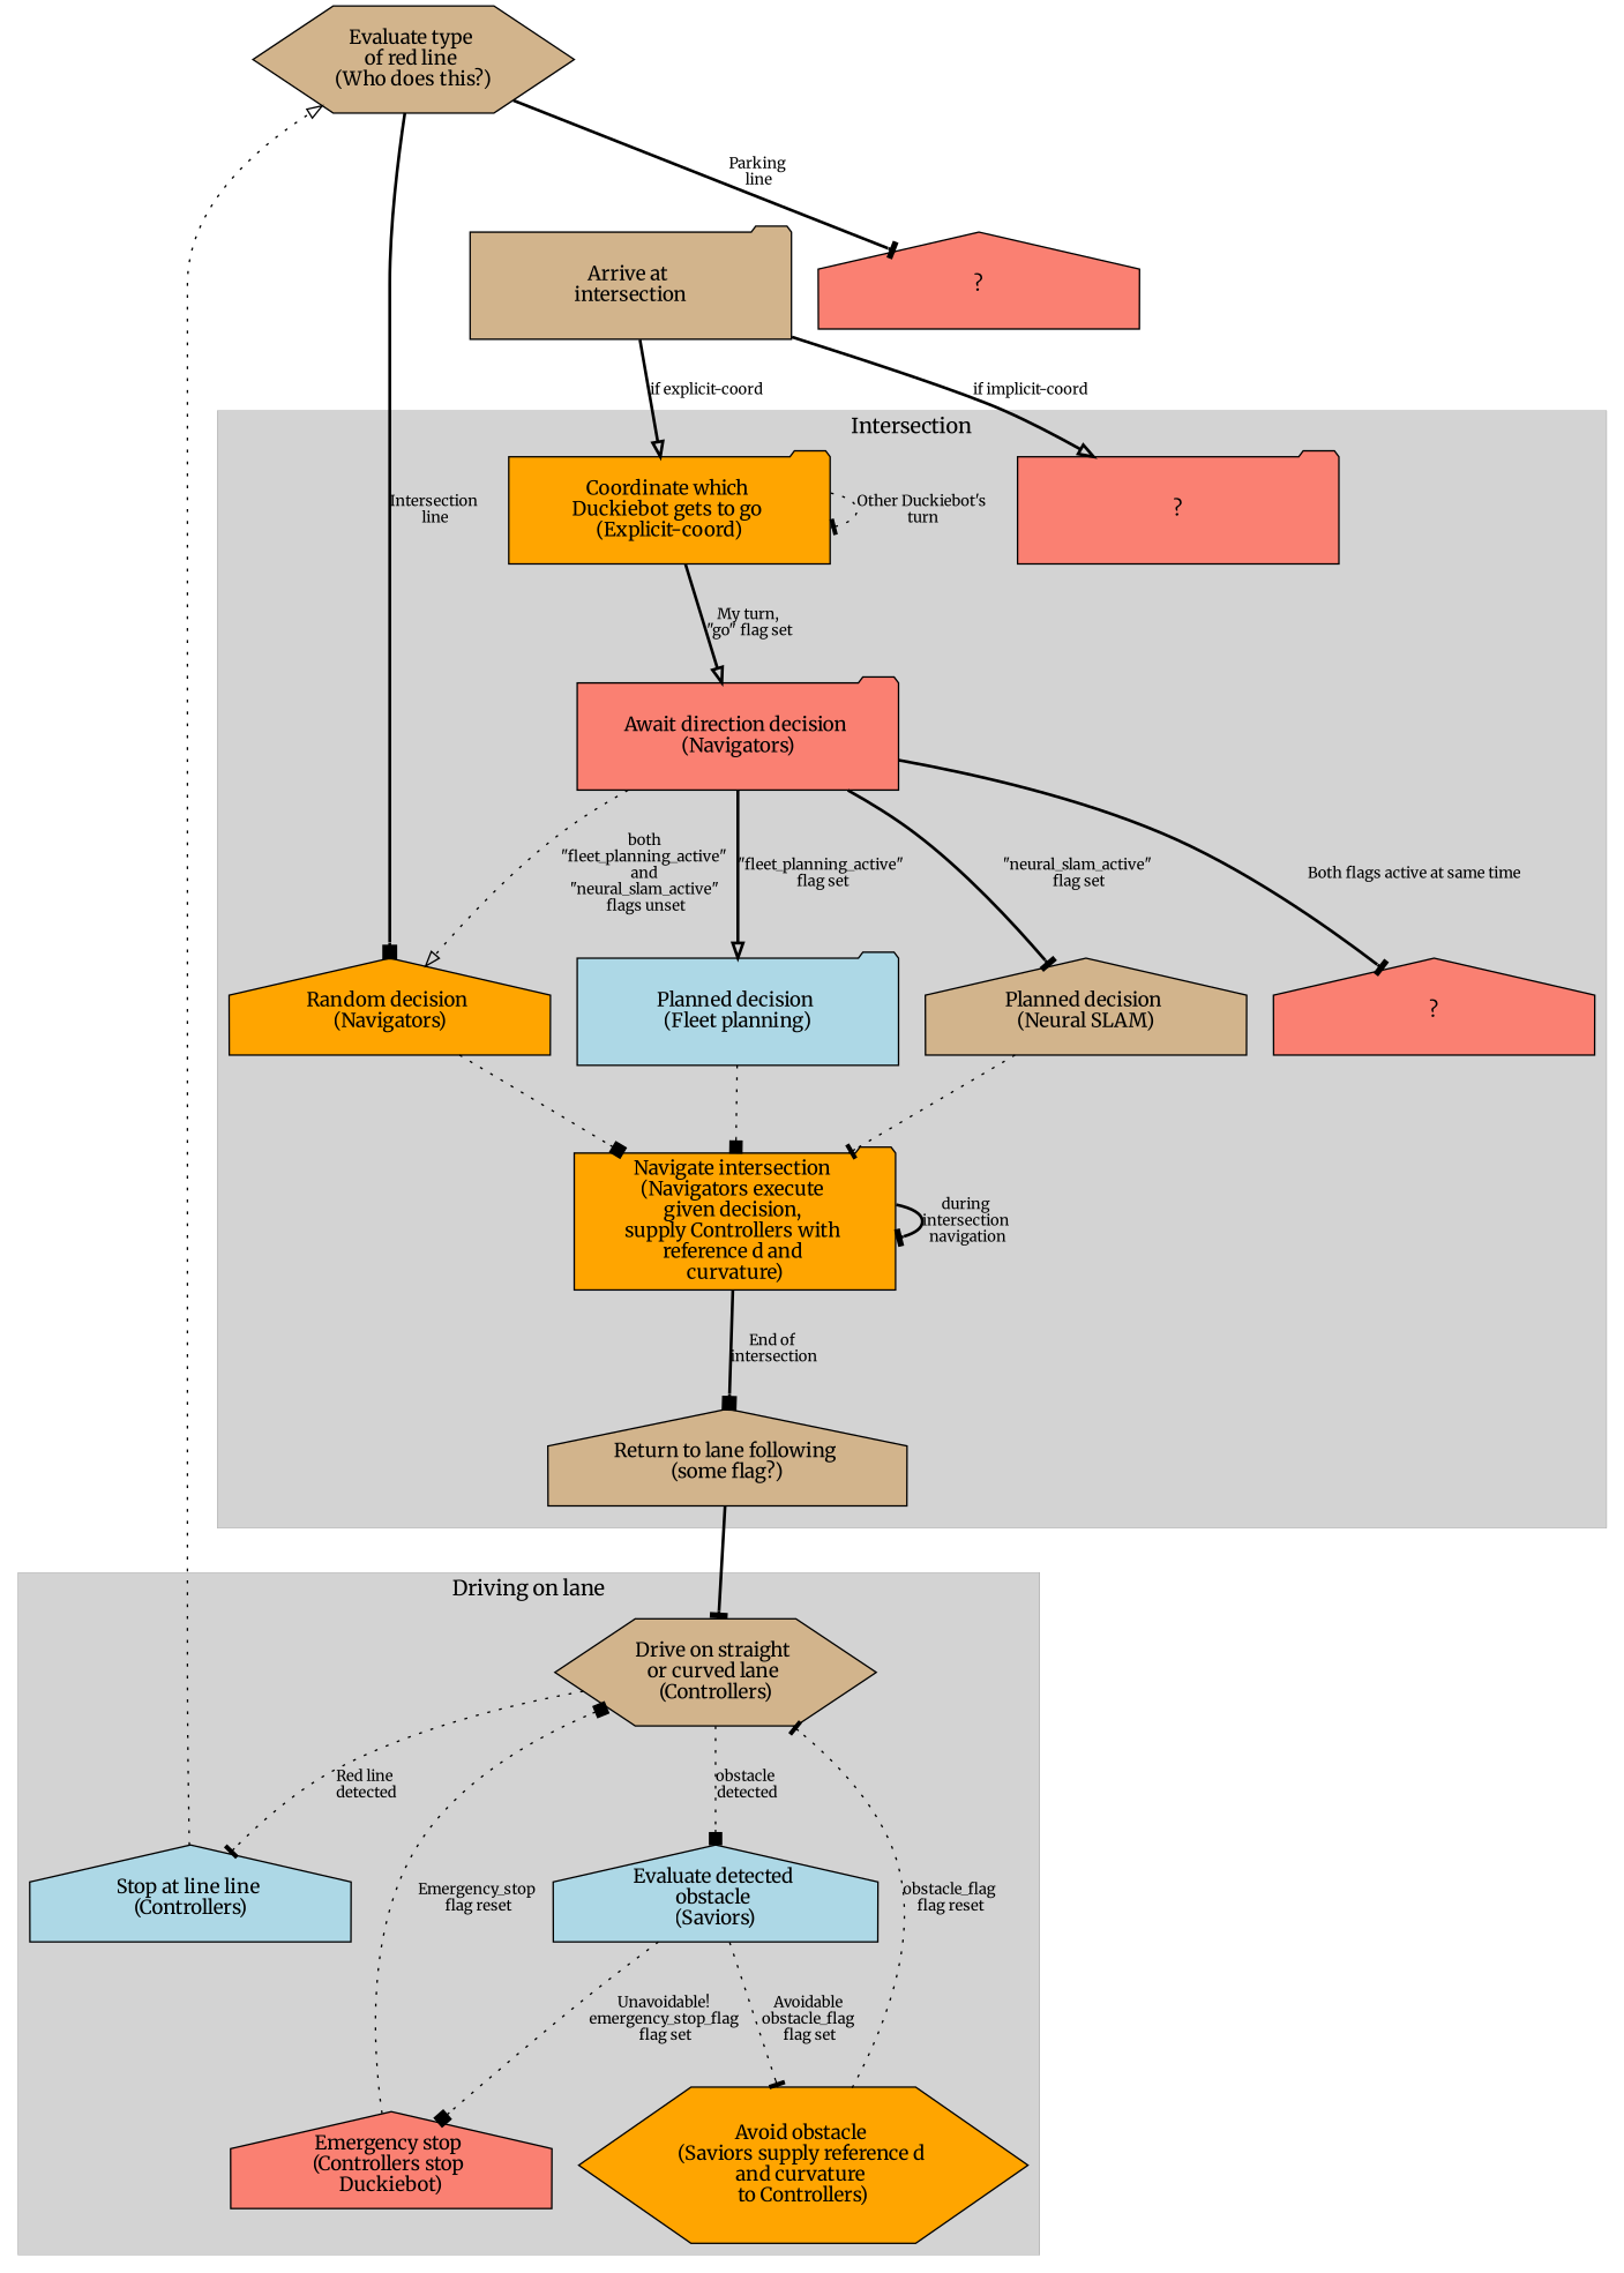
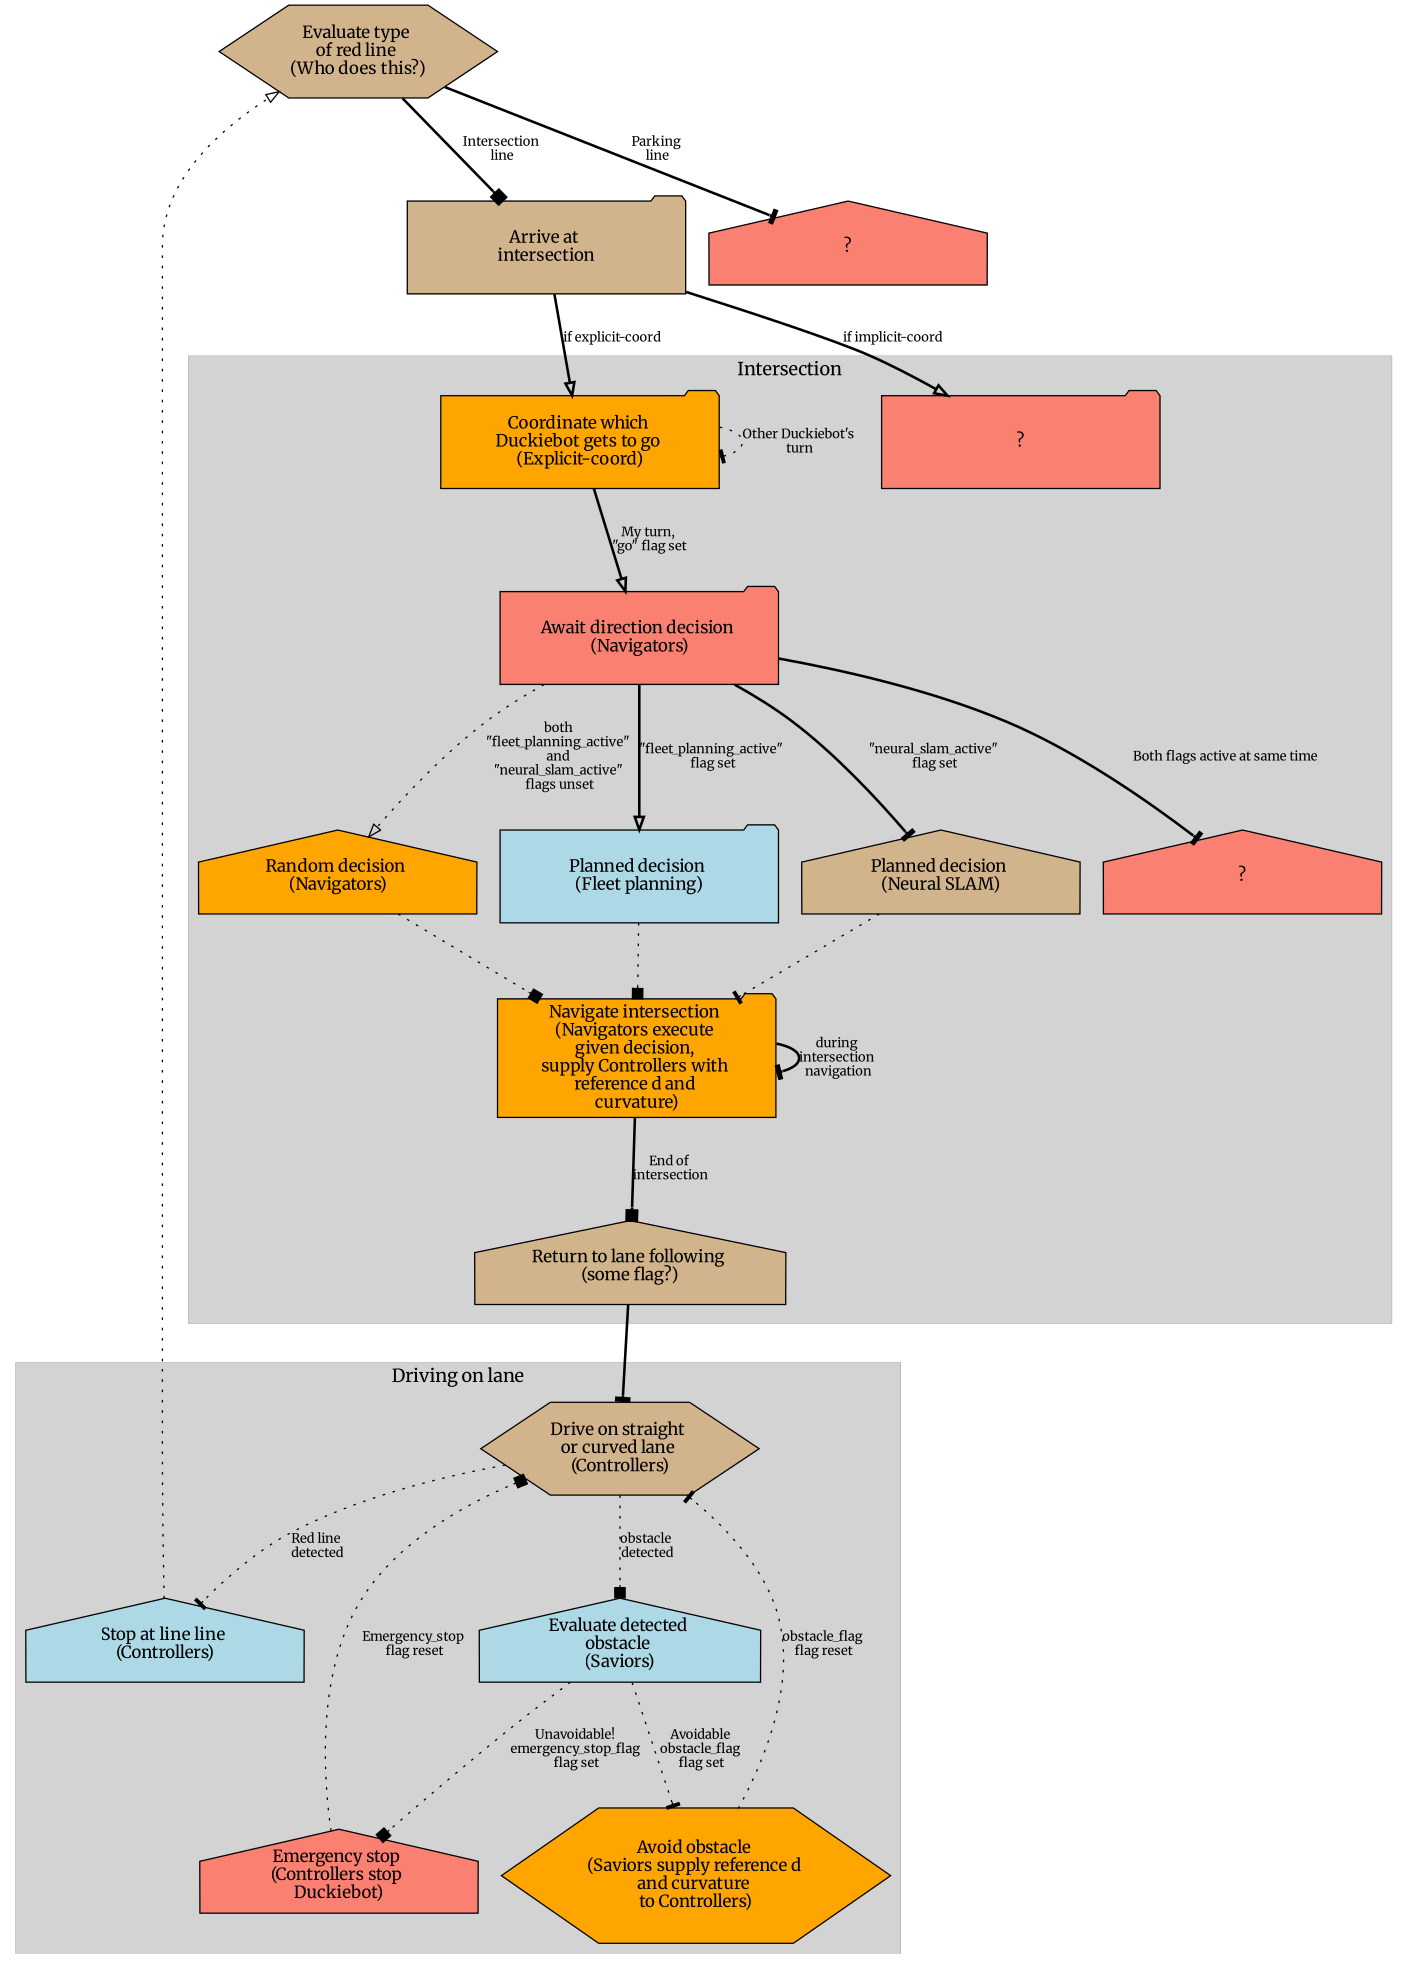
  digraph {
    fontname=Merriweather
    ordering=out
    penwidth=0.1
    rank=same
    ranksep=0.8
    node [distortion=0.5 fillcolor=tan fontname=Merriweather fontsize=13 shape=house style=filled]
    edge [arrowhead=tee fontname=Merriweather fontsize=10 style=dotted]
    n1 [fillcolor=orange height=1.0 label="Random decision \n(Navigators)" width=3.0]
    n2 [fillcolor=orange height=1.0 label="Navigate intersection \n(Navigators execute \ngiven decision, \nsupply Controllers with \nreference d and \ncurvature)" shape=folder width=3.0]
    n3 [fillcolor=lightblue height=1.0 label="Planned decision \n(Fleet planning)" shape=folder width=3.0]
    n4 [height=1.0 label="Return to lane following \n(some flag?)" width=3.0]
    n5 [fillcolor=orange height=1.0 label="Coordinate which \nDuckiebot gets to go \n(Explicit-coord)" shape=folder width=3.0]
    n6 [fillcolor=salmon height=1.0 label="Await direction decision \n(Navigators)" shape=folder width=3.0]
    n7 [height=1.0 label="Planned decision \n(Neural SLAM)" width=3.0]
    "?" [fillcolor=salmon height=1.0 width=3.0]
    n9 [fillcolor=salmon height=1.0 label="?" shape=folder width=3.0]
    n10 [height=1.0 label="Drive on straight \nor curved lane \n(Controllers)" shape=hexagon width=3.0]
    n11 [fillcolor=salmon height=1.0 label="Emergency stop \n(Controllers stop \nDuckiebot)" width=3.0]
    n12 [fillcolor=orange height=1.0 label="Avoid obstacle \n(Saviors supply reference d \nand curvature \nto Controllers)" shape=hexagon width=3.0]
    n13 [fillcolor=lightblue height=1.0 label="Stop at line line \n(Controllers)" width=3.0]
    n14 [fillcolor=lightblue height=1.0 label="Evaluate detected \nobstacle \n(Saviors)" width=3.0]
    n15 [height=1.0 label="Evaluate type \nof red line \n(Who does this?)" shape=hexagon width=3.0]
    n16 [height=1.0 label="Arrive at \nintersection" shape=folder width=3.0]
    n17 [fillcolor=salmon height=1.0 label="?" width=3.0]
    subgraph cluster_1 {
      label=Intersection
      style=filled
      n1
      n2
      n3
      n4
      n5
      n6
      n7
      "?"
      n9
    }
    subgraph cluster_2 {
      label="Driving on lane"
      style=filled
      n10
      n11
      n12
      n13
      n14
    }
    subgraph cluster_3 {
    }
    n1 -> n2 [arrowhead=box]
    n2 -> n2 [label="during \nintersection \nnavigation" style=bold]
    n2 -> n4 [arrowhead=box label="End of \nintersection" style=bold]
    n3 -> n2 [arrowhead=box]
    n4 -> n10 [style=bold]
    n5 -> n5 [label="Other Duckiebot's \nturn"]
    n5 -> n6 [arrowhead=onormal label="My turn, \n\"go\" flag set" style=bold]
    n6 -> n1 [arrowhead=onormal label="both \n\"fleet_planning_active\" \nand \n\"neural_slam_active\" \nflags unset"]
    n6 -> n3 [arrowhead=onormal label="\"fleet_planning_active\" \nflag set" style=bold]
    n6 -> n7 [label="\"neural_slam_active\" \nflag set" style=bold]
    n6 -> "?" [label="Both flags active at same time" style=bold]
    n7 -> n2
    n10 -> n13 [label="Red line \ndetected"]
    n10 -> n14 [arrowhead=box label="obstacle \ndetected"]
    n11 -> n10 [arrowhead=box label="Emergency_stop \nflag reset"]
    n12 -> n10 [label="obstacle_flag \nflag reset"]
    n13 -> n15 [arrowhead=onormal]
    n14 -> n11 [arrowhead=box label="Unavoidable! \nemergency_stop_flag \nflag set"]
    n14 -> n12 [label="Avoidable \nobstacle_flag \nflag set"]
-   n15 -> n1 [arrowhead=box label="Intersection \nline" style=bold]
+   n15 -> n16 [arrowhead=box label="Intersection \nline" style=bold]
    n15 -> n17 [label="Parking \nline" style=bold]
    n16 -> n5 [arrowhead=onormal label="if explicit-coord" style=bold]
    n16 -> n9 [arrowhead=onormal label="if implicit-coord" style=bold]
  }
